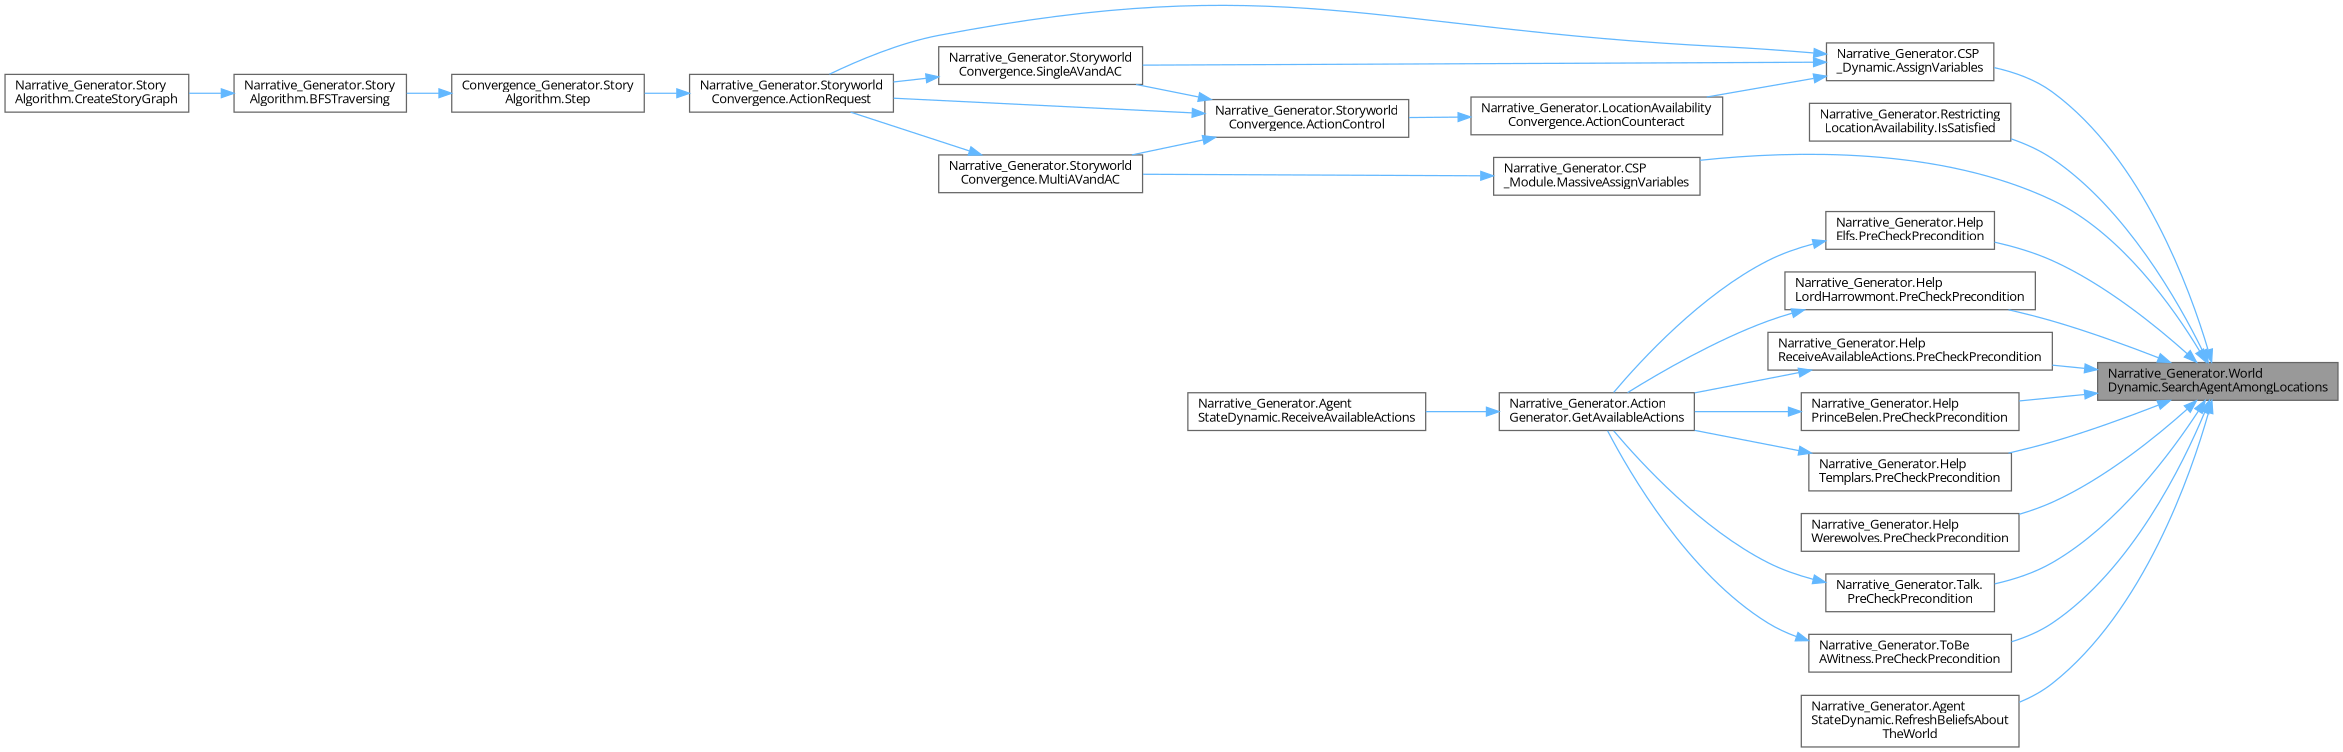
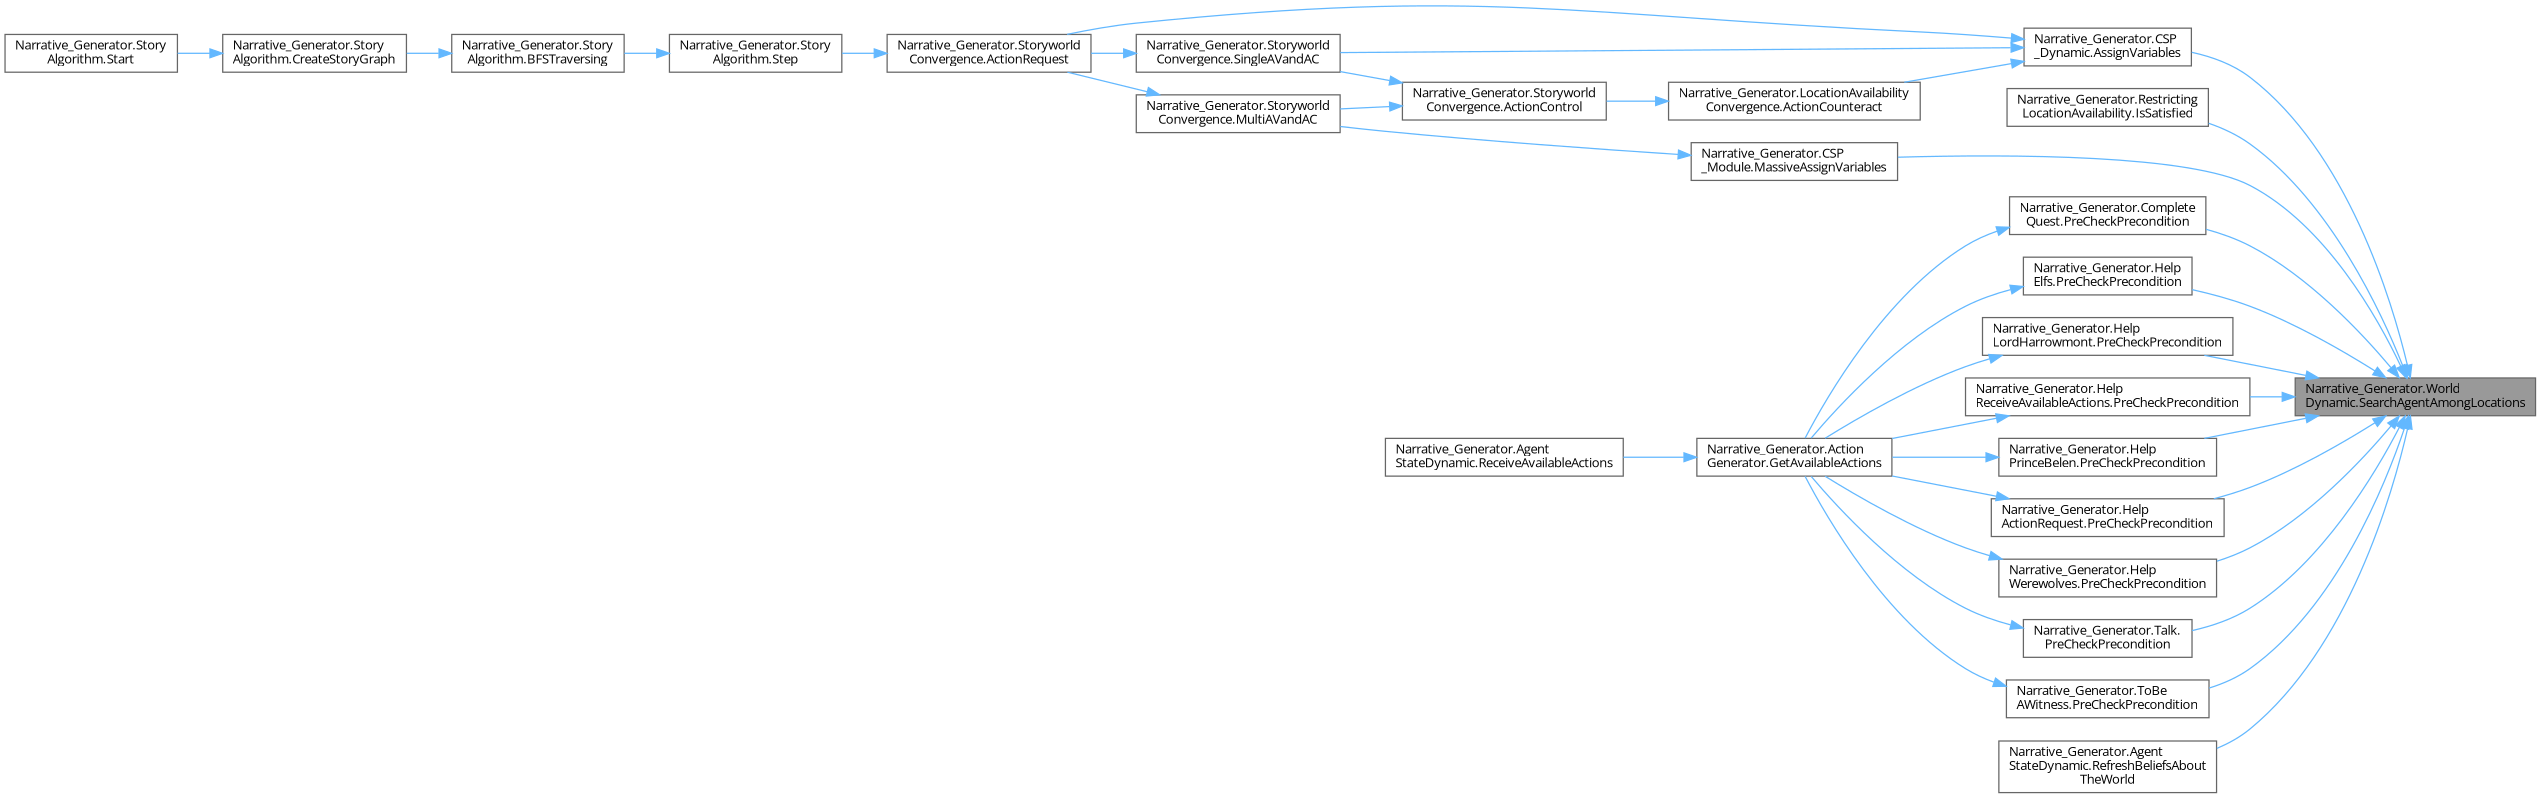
  digraph {
    fontname="Open Sans"
    rankdir=RL
    node [color=grey40 fillcolor=white fontname="Open Sans" fontsize=10 shape=box style=filled]
    edge [color=steelblue1 dir=back fontname="Open Sans" fontsize=10 labelfontname=Helvetica labelfontsize=10 style=solid]
    n1 [color=gray40 fillcolor=grey60 fontcolor=black height=0.2 label="Narrative_Generator.World\lDynamic.SearchAgentAmongLocations" width=0.4]
    n2 [height=0.2 label="Narrative_Generator.CSP\l_Dynamic.AssignVariables" width=0.4]
    n3 [height=0.2 label="Narrative_Generator.Restricting\lLocationAvailability.IsSatisfied" width=0.4]
    n4 [height=0.2 label="Narrative_Generator.CSP\l_Module.MassiveAssignVariables" width=0.4]
+   n5 [height=0.2 label="Narrative_Generator.Complete\lQuest.PreCheckPrecondition" width=0.4]
    n6 [height=0.2 label="Narrative_Generator.Help\lElfs.PreCheckPrecondition" width=0.4]
    n7 [height=0.2 label="Narrative_Generator.Help\lLordHarrowmont.PreCheckPrecondition" width=0.4]
    n8 [height=0.2 label="Narrative_Generator.Help\lReceiveAvailableActions.PreCheckPrecondition" width=0.4]
    n9 [height=0.2 label="Narrative_Generator.Help\lPrinceBelen.PreCheckPrecondition" width=0.4]
-   n10 [height=0.2 label="Narrative_Generator.Help\lTemplars.PreCheckPrecondition" width=0.4]
+   n10 [height=0.2 label="Narrative_Generator.Help\lActionRequest.PreCheckPrecondition" width=0.4]
    n11 [height=0.2 label="Narrative_Generator.Help\lWerewolves.PreCheckPrecondition" width=0.4]
    n12 [height=0.2 label="Narrative_Generator.Talk.\lPreCheckPrecondition" width=0.4]
    n13 [height=0.2 label="Narrative_Generator.ToBe\lAWitness.PreCheckPrecondition" width=0.4]
    n14 [height=0.2 label="Narrative_Generator.Agent\lStateDynamic.RefreshBeliefsAbout\lTheWorld" width=0.4]
    n15 [height=0.2 label="Narrative_Generator.LocationAvailability\lConvergence.ActionCounteract" width=0.4]
    n16 [height=0.2 label="Narrative_Generator.Storyworld\lConvergence.ActionRequest" width=0.4]
    n17 [height=0.2 label="Narrative_Generator.Storyworld\lConvergence.SingleAVandAC" width=0.4]
    n18 [height=0.2 label="Narrative_Generator.Storyworld\lConvergence.MultiAVandAC" width=0.4]
    n19 [height=0.2 label="Narrative_Generator.Action\lGenerator.GetAvailableActions" width=0.4]
    n20 [height=0.2 label="Narrative_Generator.Storyworld\lConvergence.ActionControl" width=0.4]
-   n21 [height=0.2 label="Convergence_Generator.Story\lAlgorithm.Step" width=0.4]
+   n21 [height=0.2 label="Narrative_Generator.Story\lAlgorithm.Step" width=0.4]
    n22 [height=0.2 label="Narrative_Generator.Story\lAlgorithm.BFSTraversing" width=0.4]
    n23 [height=0.2 label="Narrative_Generator.Story\lAlgorithm.CreateStoryGraph" width=0.4]
+   n24 [height=0.2 label="Narrative_Generator.Story\lAlgorithm.Start" width=0.4]
    n25 [height=0.2 label="Narrative_Generator.Agent\lStateDynamic.ReceiveAvailableActions" width=0.4]
    n1 -> n2
    n1 -> n3
    n1 -> n4
+   n1 -> n5
    n1 -> n6
    n1 -> n7
    n1 -> n8
    n1 -> n9
    n1 -> n10
    n1 -> n11
    n1 -> n12
    n1 -> n13
    n1 -> n14
    n2 -> n15
    n2 -> n16
    n2 -> n17
    n4 -> n18
+   n5 -> n19
    n6 -> n19
    n7 -> n19
    n8 -> n19
    n9 -> n19
    n10 -> n19
+   n11 -> n19
    n12 -> n19
    n13 -> n19
    n15 -> n20
    n16 -> n21
    n17 -> n16
    n18 -> n16
    n19 -> n25
-   n20 -> n16
    n20 -> n17
    n20 -> n18
    n21 -> n22
    n22 -> n23
+   n23 -> n24
  }
